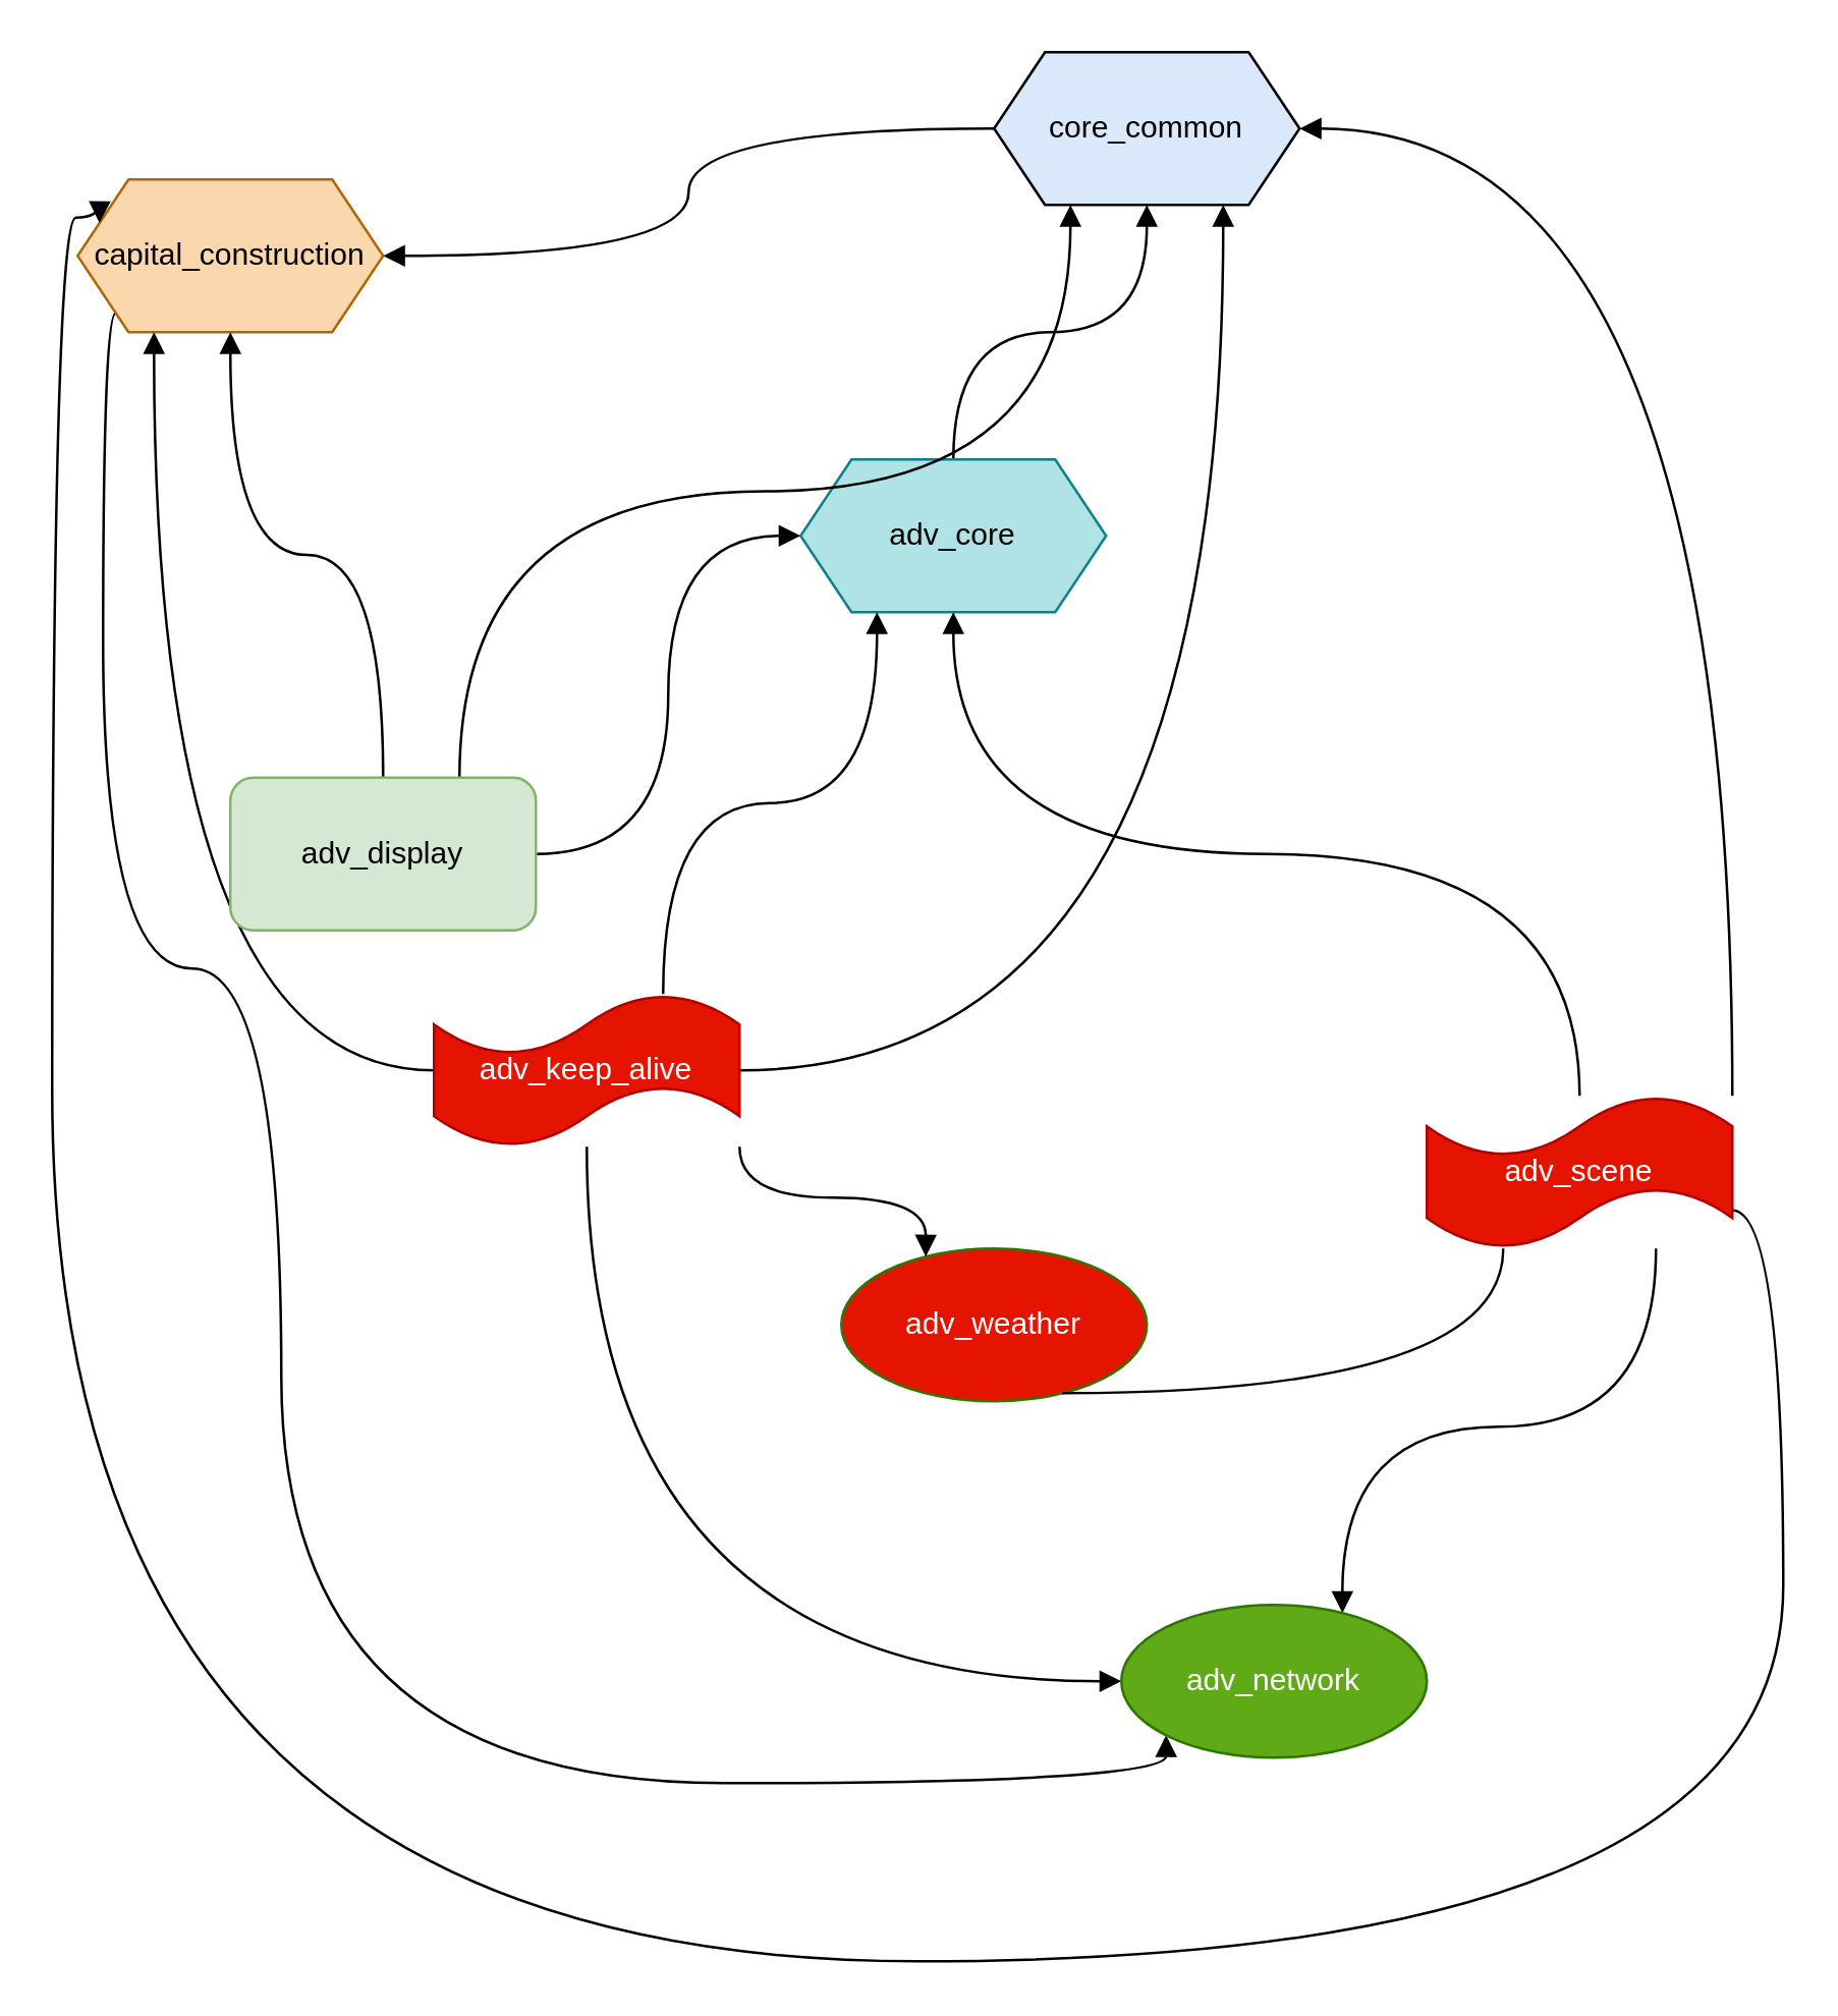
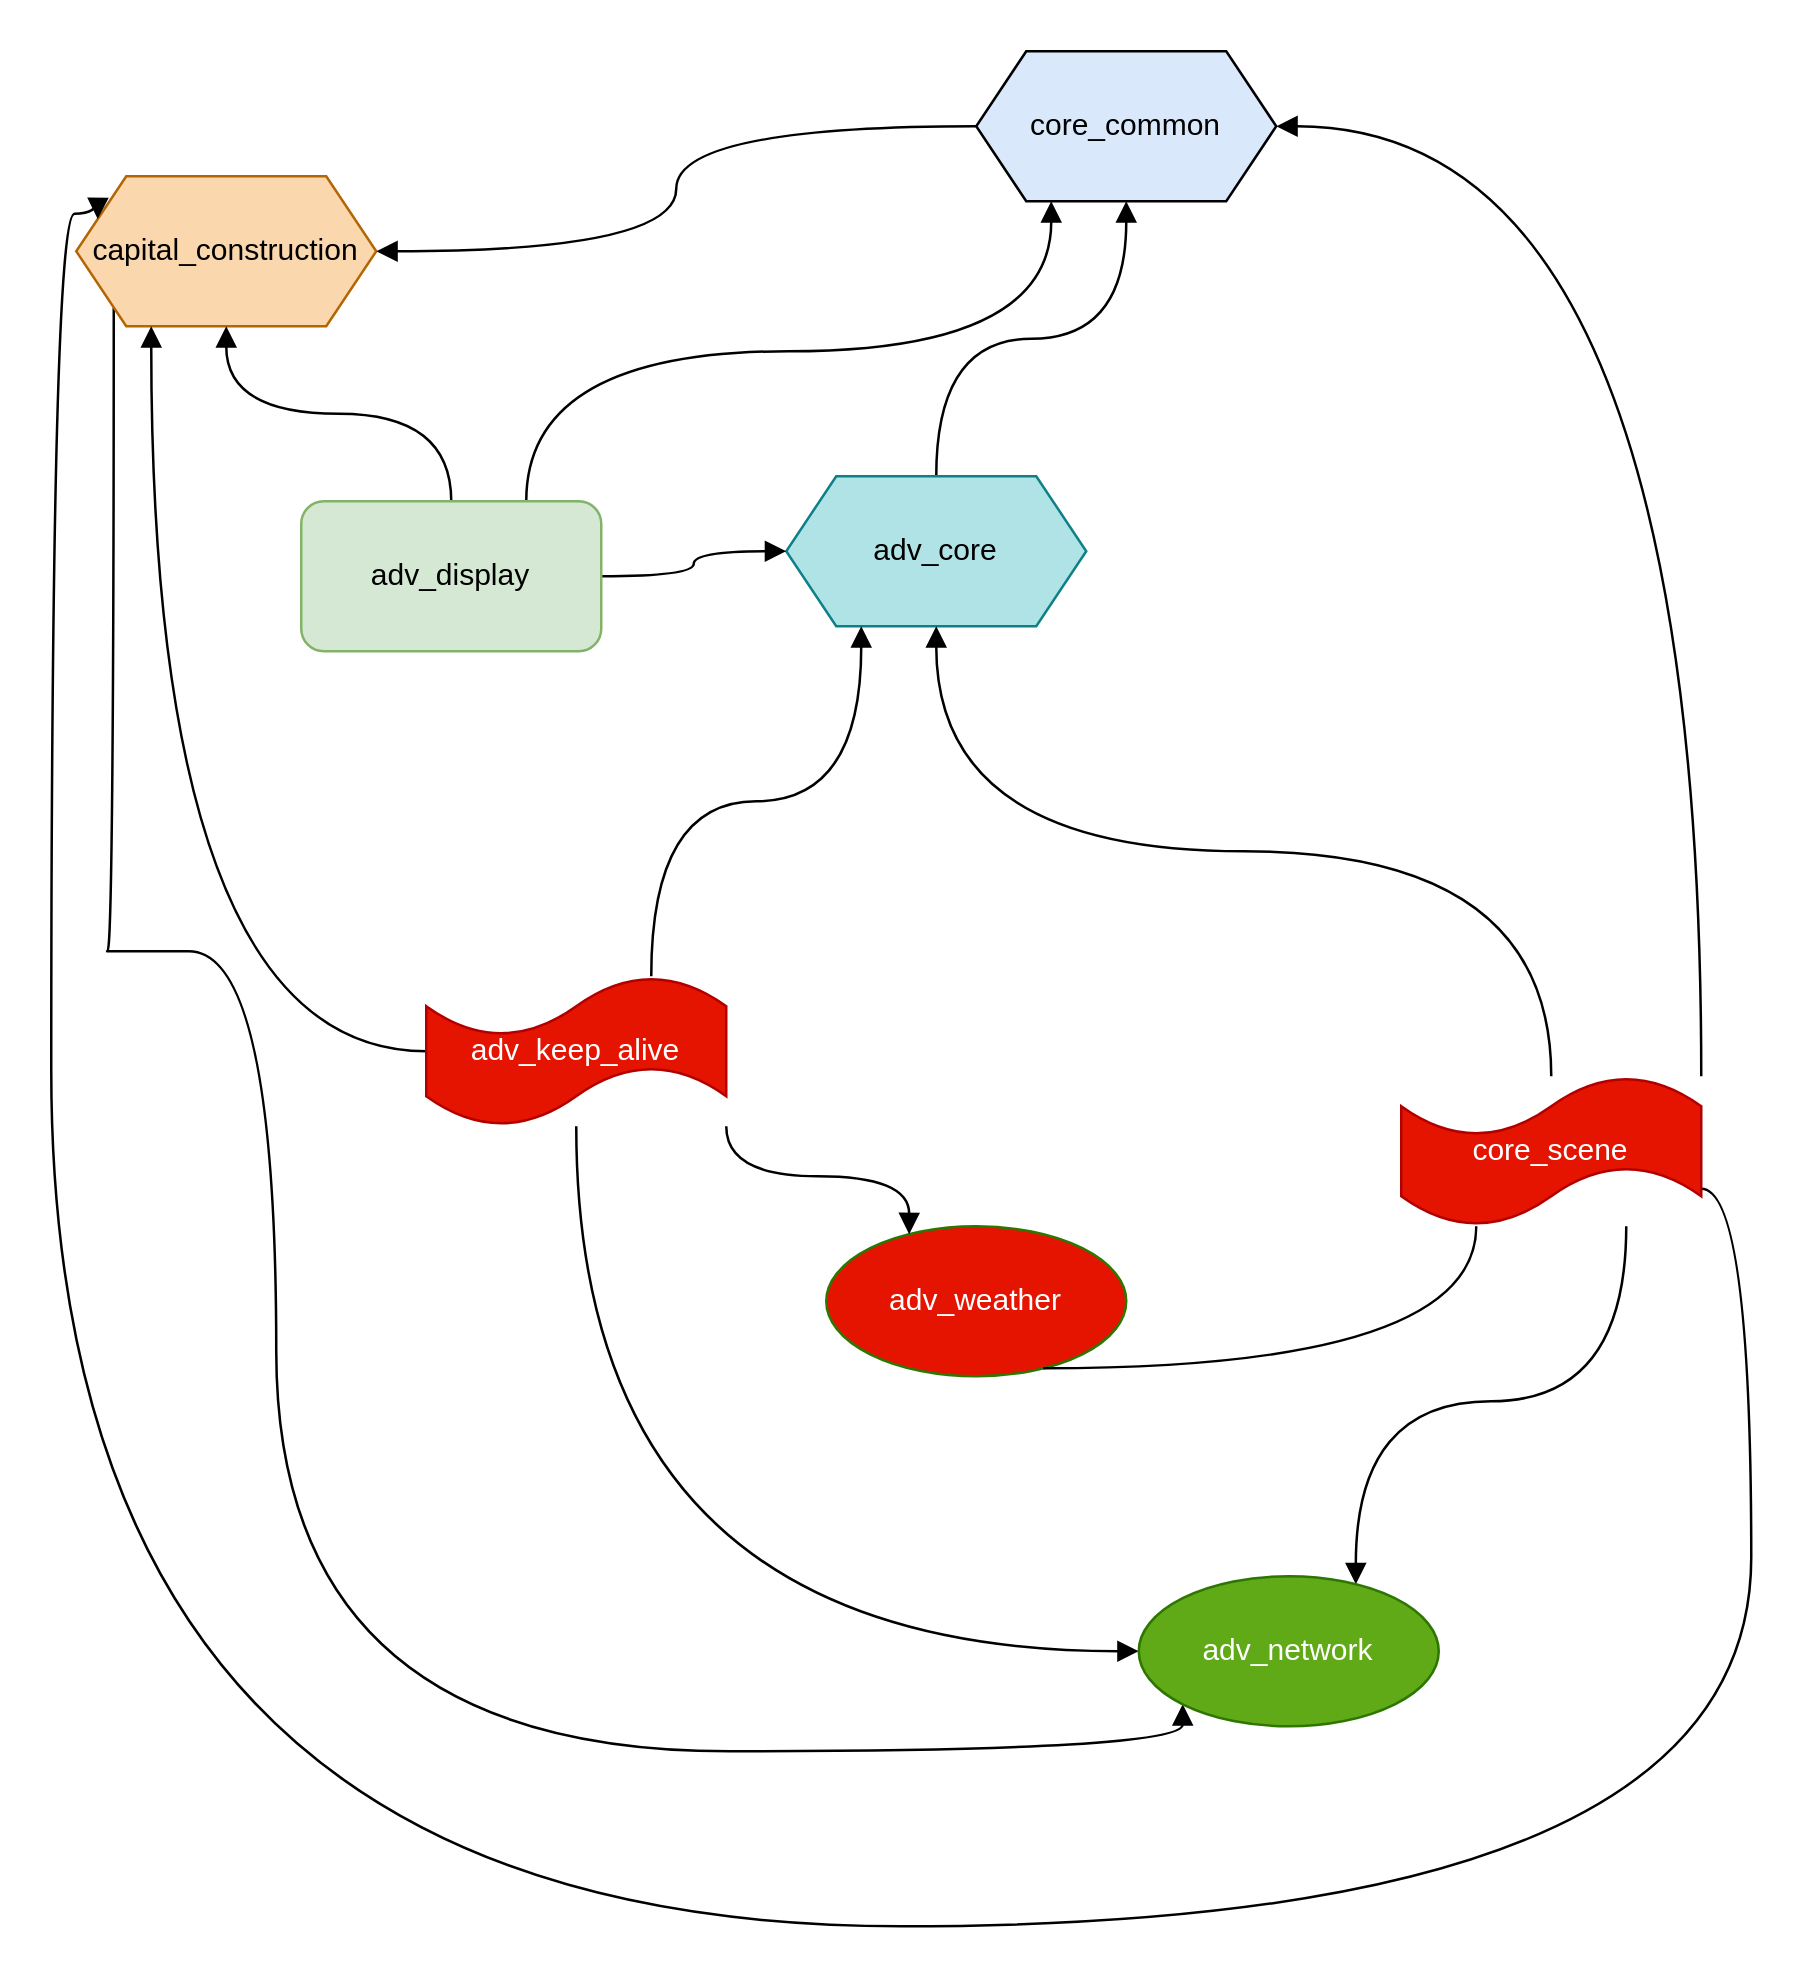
  <mxCell id="0" />
  <mxCell id="1" parent="0" />
  <mxCell id="2" style="edgeStyle=orthogonalEdgeStyle;curved=1;rounded=0;orthogonalLoop=1;jettySize=auto;html=1;exitX=0;exitY=1;exitDx=0;exitDy=0;entryX=0;entryY=1;entryDx=0;entryDy=0;startArrow=none;startFill=0;endArrow=block;endFill=1;" edge="1" parent="1" source="3" target="19"><mxGeometry relative="1" as="geometry"><Array as="points"><mxPoint x="40" y="380" /><mxPoint x="110" y="380" /><mxPoint x="110" y="700" /><mxPoint x="457" y="700" /></Array></mxGeometry></mxCell>
  <mxCell id="3" value="capital_construction" style="shape=hexagon;perimeter=hexagonPerimeter2;whiteSpace=wrap;html=1;fixedSize=1;fontFamily=Helvetica;fontSize=12;fontColor=#000000;align=center;strokeColor=#b46504;fillColor=#fad7ac;" vertex="1" parent="1"><mxGeometry x="30" y="70" width="120" height="60" as="geometry" /></mxCell>
  <mxCell id="4" value="adv_weather" style="ellipse;whiteSpace=wrap;html=1;aspect=fixed;fontFamily=Helvetica;fontSize=12;fontColor=#ffffff;align=center;strokeColor=#2D7600;fillColor=#e51400;" vertex="1" parent="1"><mxGeometry x="330" y="490" width="120" height="60" as="geometry" /></mxCell>
  <mxCell id="5" style="edgeStyle=orthogonalEdgeStyle;curved=1;rounded=0;orthogonalLoop=1;jettySize=auto;html=1;exitX=0.5;exitY=0;exitDx=0;exitDy=0;entryX=0.5;entryY=1;entryDx=0;entryDy=0;startArrow=none;startFill=0;endArrow=block;endFill=1;" edge="1" parent="1" source="6" target="25"><mxGeometry relative="1" as="geometry" /></mxCell>
- <mxCell id="6" value="adv_core" style="shape=hexagon;perimeter=hexagonPerimeter2;whiteSpace=wrap;html=1;fixedSize=1;fontFamily=Helvetica;fontSize=12;fontColor=#000000;align=center;strokeColor=#0e8088;fillColor=#b0e3e6;" vertex="1" parent="1"><mxGeometry x="314" y="180" width="120" height="60" as="geometry" /></mxCell>
+ <mxCell id="6" value="adv_core" style="shape=hexagon;perimeter=hexagonPerimeter2;whiteSpace=wrap;html=1;fixedSize=1;fontFamily=Helvetica;fontSize=12;fontColor=#000000;align=center;strokeColor=#0e8088;fillColor=#b0e3e6;" vertex="1" parent="1"><mxGeometry x="314" y="190" width="120" height="60" as="geometry" /></mxCell>
  <mxCell id="7" style="edgeStyle=orthogonalEdgeStyle;rounded=0;orthogonalLoop=1;jettySize=auto;html=1;entryX=1;entryY=0.5;entryDx=0;entryDy=0;startArrow=none;startFill=0;endArrow=block;endFill=1;curved=1;exitX=1;exitY=0;exitDx=0;exitDy=0;" edge="1" parent="1" source="12" target="25"><mxGeometry relative="1" as="geometry" /></mxCell>
  <mxCell id="8" style="edgeStyle=orthogonalEdgeStyle;rounded=0;orthogonalLoop=1;jettySize=auto;html=1;exitX=0.5;exitY=0;exitDx=0;exitDy=0;startArrow=none;startFill=0;endArrow=block;endFill=1;curved=1;" edge="1" parent="1" source="12" target="6"><mxGeometry relative="1" as="geometry" /></mxCell>
  <mxCell id="9" style="edgeStyle=orthogonalEdgeStyle;curved=1;rounded=0;orthogonalLoop=1;jettySize=auto;html=1;exitX=0.25;exitY=1;exitDx=0;exitDy=0;entryX=0.75;entryY=1;entryDx=0;entryDy=0;startArrow=none;startFill=0;endArrow=none;endFill=1;" edge="1" parent="1" source="12" target="4"><mxGeometry relative="1" as="geometry" /></mxCell>
  <mxCell id="10" style="edgeStyle=orthogonalEdgeStyle;curved=1;rounded=0;orthogonalLoop=1;jettySize=auto;html=1;exitX=1;exitY=0.75;exitDx=0;exitDy=0;entryX=0;entryY=0.25;entryDx=0;entryDy=0;startArrow=none;startFill=0;endArrow=block;endFill=1;" edge="1" parent="1" source="12" target="3"><mxGeometry relative="1" as="geometry"><Array as="points"><mxPoint x="700" y="475" /><mxPoint x="700" y="770" /><mxPoint x="20" y="770" /><mxPoint x="20" y="85" /></Array></mxGeometry></mxCell>
  <mxCell id="11" style="edgeStyle=orthogonalEdgeStyle;curved=1;rounded=0;orthogonalLoop=1;jettySize=auto;html=1;exitX=0.75;exitY=1;exitDx=0;exitDy=0;startArrow=none;startFill=0;endArrow=block;endFill=1;entryX=0.75;entryY=0;entryDx=0;entryDy=0;" edge="1" parent="1" source="12" target="19"><mxGeometry relative="1" as="geometry" /></mxCell>
- <mxCell id="12" value="adv_scene" style="shape=tape;whiteSpace=wrap;html=1;fontFamily=Helvetica;fontSize=12;fontColor=#ffffff;align=center;strokeColor=#B20000;fillColor=#e51400;" vertex="1" parent="1"><mxGeometry x="560" y="430" width="120" height="60" as="geometry" /></mxCell>
+ <mxCell id="12" value="core_scene" style="shape=tape;whiteSpace=wrap;html=1;fontFamily=Helvetica;fontSize=12;fontColor=#ffffff;align=center;strokeColor=#B20000;fillColor=#e51400;" vertex="1" parent="1"><mxGeometry x="560" y="430" width="120" height="60" as="geometry" /></mxCell>
  <mxCell id="13" style="edgeStyle=orthogonalEdgeStyle;rounded=0;orthogonalLoop=1;jettySize=auto;html=1;entryX=0.25;entryY=0;entryDx=0;entryDy=0;startArrow=none;startFill=0;endArrow=block;endFill=1;curved=1;exitX=1;exitY=1;exitDx=0;exitDy=0;" edge="1" parent="1" source="18" target="4"><mxGeometry relative="1" as="geometry" /></mxCell>
  <mxCell id="14" style="edgeStyle=orthogonalEdgeStyle;rounded=0;orthogonalLoop=1;jettySize=auto;html=1;entryX=0.25;entryY=1;entryDx=0;entryDy=0;startArrow=none;startFill=0;endArrow=block;endFill=1;curved=1;exitX=0.75;exitY=0;exitDx=0;exitDy=0;" edge="1" parent="1" source="18" target="6"><mxGeometry relative="1" as="geometry" /></mxCell>
  <mxCell id="15" style="edgeStyle=orthogonalEdgeStyle;rounded=0;orthogonalLoop=1;jettySize=auto;html=1;entryX=0.25;entryY=1;entryDx=0;entryDy=0;startArrow=none;startFill=0;endArrow=block;endFill=1;curved=1;" edge="1" parent="1" source="18" target="3"><mxGeometry relative="1" as="geometry" /></mxCell>
- <mxCell id="16" style="edgeStyle=orthogonalEdgeStyle;rounded=0;orthogonalLoop=1;jettySize=auto;html=1;entryX=0.75;entryY=1;entryDx=0;entryDy=0;startArrow=none;startFill=0;endArrow=block;endFill=1;curved=1;" edge="1" parent="1" source="18" target="25"><mxGeometry relative="1" as="geometry" /></mxCell>
  <mxCell id="17" style="edgeStyle=orthogonalEdgeStyle;curved=1;rounded=0;orthogonalLoop=1;jettySize=auto;html=1;entryX=0;entryY=0.5;entryDx=0;entryDy=0;startArrow=none;startFill=0;endArrow=block;endFill=1;" edge="1" parent="1" source="18" target="19"><mxGeometry relative="1" as="geometry"><Array as="points"><mxPoint x="230" y="660" /></Array></mxGeometry></mxCell>
  <mxCell id="18" value="adv_keep_alive" style="shape=tape;whiteSpace=wrap;html=1;fontFamily=Helvetica;fontSize=12;fontColor=#ffffff;align=center;strokeColor=#B20000;fillColor=#e51400;" vertex="1" parent="1"><mxGeometry x="170" y="390" width="120" height="60" as="geometry" /></mxCell>
- <mxCell id="19" value="adv_network" style="ellipse;whiteSpace=wrap;html=1;aspect=fixed;fontFamily=Helvetica;fontSize=12;fontColor=#ffffff;align=center;strokeColor=#2D7600;fillColor=#60a917;" vertex="1" parent="1"><mxGeometry x="440" y="630" width="120" height="60" as="geometry" /></mxCell>
+ <mxCell id="19" value="adv_network" style="ellipse;whiteSpace=wrap;html=1;aspect=fixed;fontFamily=Helvetica;fontSize=12;fontColor=#ffffff;align=center;strokeColor=#2D7600;fillColor=#60a917;" vertex="1" parent="1"><mxGeometry x="455" y="630" width="120" height="60" as="geometry" /></mxCell>
  <mxCell id="20" style="edgeStyle=orthogonalEdgeStyle;rounded=0;orthogonalLoop=1;jettySize=auto;html=1;exitX=0.5;exitY=0;exitDx=0;exitDy=0;entryX=0.5;entryY=1;entryDx=0;entryDy=0;startArrow=none;startFill=0;endArrow=block;endFill=1;curved=1;" edge="1" parent="1" source="23" target="3"><mxGeometry relative="1" as="geometry" /></mxCell>
  <mxCell id="21" style="edgeStyle=orthogonalEdgeStyle;rounded=0;orthogonalLoop=1;jettySize=auto;html=1;entryX=0;entryY=0.5;entryDx=0;entryDy=0;startArrow=none;startFill=0;endArrow=block;endFill=1;curved=1;" edge="1" parent="1" source="23" target="6"><mxGeometry relative="1" as="geometry" /></mxCell>
  <mxCell id="22" style="edgeStyle=orthogonalEdgeStyle;rounded=0;orthogonalLoop=1;jettySize=auto;html=1;exitX=0.75;exitY=0;exitDx=0;exitDy=0;entryX=0.25;entryY=1;entryDx=0;entryDy=0;startArrow=none;startFill=0;endArrow=block;endFill=1;curved=1;" edge="1" parent="1" source="23" target="25"><mxGeometry relative="1" as="geometry" /></mxCell>
- <mxCell id="23" value="adv_display" style="rounded=1;whiteSpace=wrap;html=1;fillColor=#d5e8d4;strokeColor=#82b366;" vertex="1" parent="1"><mxGeometry x="90" y="305" width="120" height="60" as="geometry" /></mxCell>
+ <mxCell id="23" value="adv_display" style="rounded=1;whiteSpace=wrap;html=1;fillColor=#d5e8d4;strokeColor=#82b366;" vertex="1" parent="1"><mxGeometry x="120" y="200" width="120" height="60" as="geometry" /></mxCell>
  <mxCell id="24" style="edgeStyle=orthogonalEdgeStyle;rounded=0;orthogonalLoop=1;jettySize=auto;html=1;exitX=0;exitY=0.5;exitDx=0;exitDy=0;entryX=1;entryY=0.5;entryDx=0;entryDy=0;startArrow=none;startFill=0;endArrow=block;endFill=1;curved=1;" edge="1" parent="1" source="25" target="3"><mxGeometry relative="1" as="geometry" /></mxCell>
  <mxCell id="25" value="core_common" style="shape=hexagon;perimeter=hexagonPerimeter2;whiteSpace=wrap;html=1;fixedSize=1;fontFamily=Helvetica;fontSize=12;fontColor=#000000;align=center;fillColor=#dae8fc;" vertex="1" parent="1"><mxGeometry x="390" y="20" width="120" height="60" as="geometry" /></mxCell>
